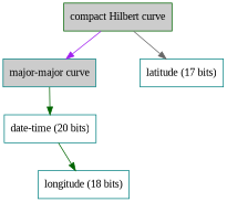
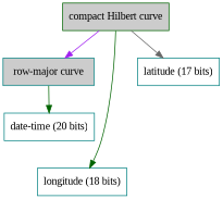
  digraph {
    fontname="Liberation Serif"
    node [color=teal fillcolor="#FFFFFF" fontname="Liberation Serif" shape=rectangle style=filled]
    edge [color=darkgreen fontname="Liberation Serif"]
-   n1 [fillcolor="#CCCCCC" label="major-major curve"]
+   n1 [fillcolor="#CCCCCC" label="row-major curve"]
    n2 [label="date-time (20 bits)"]
    n3 [color=darkgreen fillcolor="#CCCCCC" label="compact Hilbert curve"]
    n4 [label="longitude (18 bits)"]
    n5 [label="latitude (17 bits)"]
    n1 -> n2
    n3 -> n1 [color=purple]
-   n2 -> n4
+   n3 -> n4
    n3 -> n5 [color=gray40]
  }
